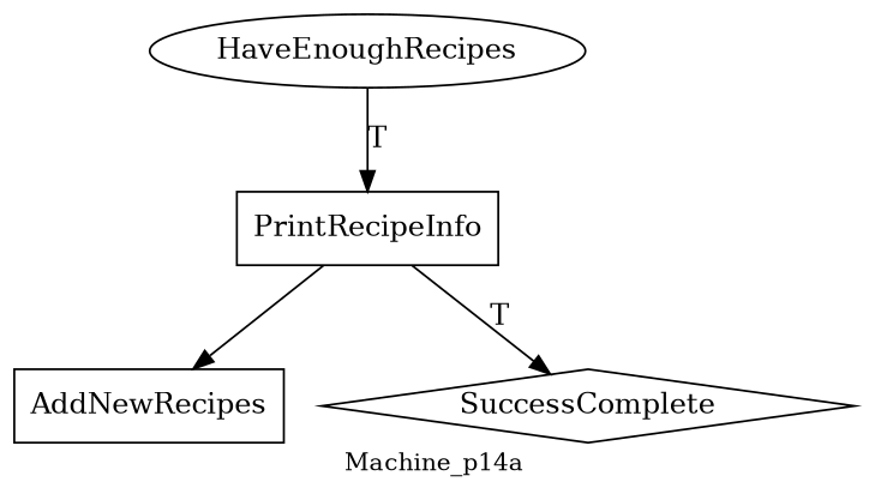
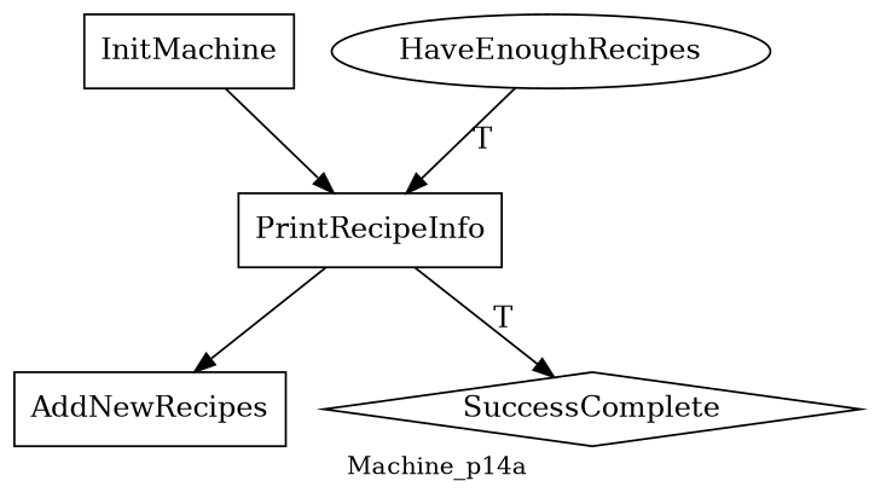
  digraph {
    fontsize=12
    label=Machine_p14a
    node [shape=box]
+   InitMachine
    PrintRecipeInfo
    AddNewRecipes
    SuccessComplete [shape=diamond]
    HaveEnoughRecipes [shape=ellipse]
+   InitMachine -> PrintRecipeInfo
    PrintRecipeInfo -> AddNewRecipes
    PrintRecipeInfo -> SuccessComplete [label=T]
    HaveEnoughRecipes -> PrintRecipeInfo [label=T]
  }
